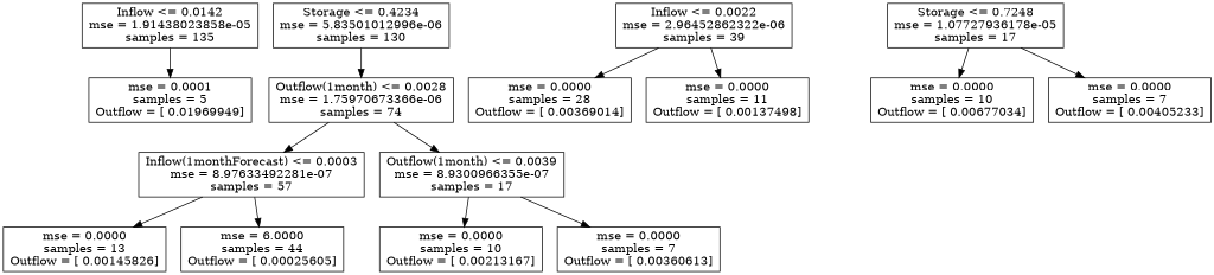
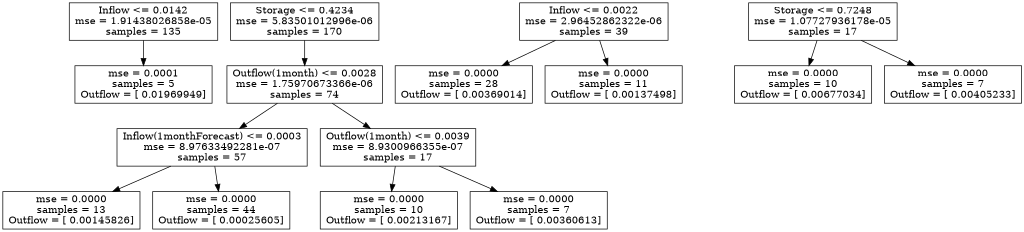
  digraph {
    node [shape=box]
-   n1 [label="Inflow <= 0.0142\nmse = 1.91438023858e-05\nsamples = 135"]
+   n1 [label="Inflow <= 0.0142\nmse = 1.91438026858e-05\nsamples = 135"]
    n2 [label="mse = 0.0001\nsamples = 5\nOutflow = [ 0.01969949]"]
-   n3 [label="Storage <= 0.4234\nmse = 5.83501012996e-06\nsamples = 130"]
+   n3 [label="Storage <= 0.4234\nmse = 5.83501012996e-06\nsamples = 170"]
    n4 [label="Outflow(1month) <= 0.0028\nmse = 1.75970673366e-06\nsamples = 74"]
    n5 [label="Inflow(1monthForecast) <= 0.0003\nmse = 8.97633492281e-07\nsamples = 57"]
    n6 [label="Outflow(1month) <= 0.0039\nmse = 8.9300966355e-07\nsamples = 17"]
    n7 [label="mse = 0.0000\nsamples = 13\nOutflow = [ 0.00145826]"]
-   n8 [label="mse = 6.0000\nsamples = 44\nOutflow = [ 0.00025605]"]
+   n8 [label="mse = 0.0000\nsamples = 44\nOutflow = [ 0.00025605]"]
    n9 [label="mse = 0.0000\nsamples = 10\nOutflow = [ 0.00213167]"]
    n10 [label="mse = 0.0000\nsamples = 7\nOutflow = [ 0.00360613]"]
    n11 [label="Inflow <= 0.0022\nmse = 2.96452862322e-06\nsamples = 39"]
    n12 [label="mse = 0.0000\nsamples = 28\nOutflow = [ 0.00369014]"]
    n13 [label="mse = 0.0000\nsamples = 11\nOutflow = [ 0.00137498]"]
    n14 [label="Storage <= 0.7248\nmse = 1.07727936178e-05\nsamples = 17"]
    n15 [label="mse = 0.0000\nsamples = 10\nOutflow = [ 0.00677034]"]
    n16 [label="mse = 0.0000\nsamples = 7\nOutflow = [ 0.00405233]"]
    n1 -> n2
    n3 -> n4
    n4 -> n5
    n4 -> n6
    n5 -> n7
    n5 -> n8
    n6 -> n9
    n6 -> n10
    n11 -> n12
    n11 -> n13
    n14 -> n15
    n14 -> n16
  }
